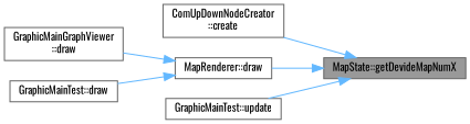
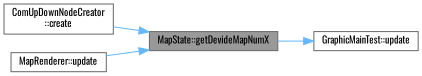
  digraph {
    fontname=Oswald
    rankdir=RL
    node [color=grey40 fillcolor=white fontname=Oswald fontsize=10 shape=box style=filled]
    edge [color=steelblue1 dir=back fontname=Oswald fontsize=10 labelfontname=Helvetica labelfontsize=10 style=solid]
    n1 [color=gray40 fillcolor=grey60 fontcolor=black height=0.2 label="MapState::getDevideMapNumX" width=0.4]
    n2 [height=0.2 label="ComUpDownNodeCreator\l::create" width=0.4]
-   n3 [height=0.2 label="MapRenderer::draw" width=0.4]
+   n3 [height=0.2 label="MapRenderer::update" width=0.4]
    n4 [height=0.2 label="GraphicMainTest::update" width=0.4]
-   n5 [height=0.2 label="GraphicMainGraphViewer\l::draw" width=0.4]
-   n6 [height=0.2 label="GraphicMainTest::draw" width=0.4]
    n1 -> n2
    n1 -> n3
-   n1 -> n4
-   n3 -> n5
-   n3 -> n6
+   n4 -> n1
  }
